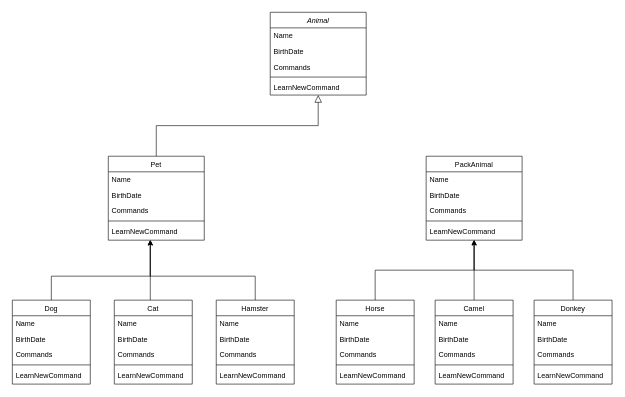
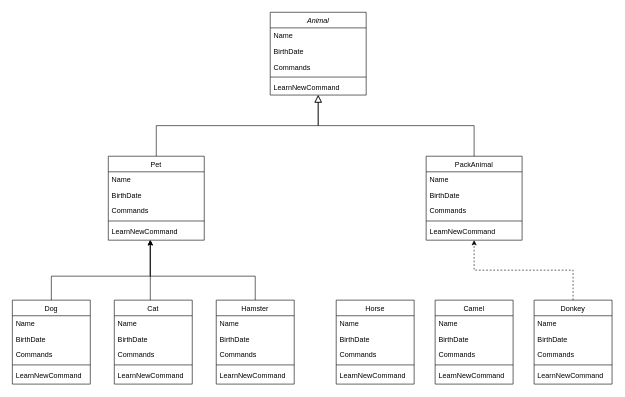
  <mxCell id="0" />
  <mxCell id="1" parent="0" />
  <mxCell id="2" value="Animal" style="swimlane;fontStyle=2;align=center;verticalAlign=top;childLayout=stackLayout;horizontal=1;startSize=26;horizontalStack=0;resizeParent=1;resizeLast=0;collapsible=1;marginBottom=0;rounded=0;shadow=0;strokeWidth=1;" parent="1" vertex="1"><mxGeometry x="450" y="20" width="160" height="138" as="geometry"><mxRectangle x="230" y="140" width="160" height="26" as="alternateBounds" /></mxGeometry></mxCell>
  <mxCell id="3" value="Name" style="text;align=left;verticalAlign=top;spacingLeft=4;spacingRight=4;overflow=hidden;rotatable=0;points=[[0,0.5],[1,0.5]];portConstraint=eastwest;" parent="2" vertex="1"><mxGeometry y="26" width="160" height="26" as="geometry" /></mxCell>
  <mxCell id="4" value="BirthDate" style="text;align=left;verticalAlign=top;spacingLeft=4;spacingRight=4;overflow=hidden;rotatable=0;points=[[0,0.5],[1,0.5]];portConstraint=eastwest;rounded=0;shadow=0;html=0;" parent="2" vertex="1"><mxGeometry y="52" width="160" height="26" as="geometry" /></mxCell>
  <mxCell id="5" value="Commands" style="text;align=left;verticalAlign=top;spacingLeft=4;spacingRight=4;overflow=hidden;rotatable=0;points=[[0,0.5],[1,0.5]];portConstraint=eastwest;rounded=0;shadow=0;html=0;" parent="2" vertex="1"><mxGeometry y="78" width="160" height="26" as="geometry" /></mxCell>
  <mxCell id="6" value="" style="line;html=1;strokeWidth=1;align=left;verticalAlign=middle;spacingTop=-1;spacingLeft=3;spacingRight=3;rotatable=0;labelPosition=right;points=[];portConstraint=eastwest;" parent="2" vertex="1"><mxGeometry y="104" width="160" height="8" as="geometry" /></mxCell>
  <mxCell id="7" value="LearnNewCommand" style="text;align=left;verticalAlign=top;spacingLeft=4;spacingRight=4;overflow=hidden;rotatable=0;points=[[0,0.5],[1,0.5]];portConstraint=eastwest;" parent="2" vertex="1"><mxGeometry y="112" width="160" height="26" as="geometry" /></mxCell>
  <mxCell id="8" value="Pet" style="swimlane;fontStyle=0;align=center;verticalAlign=top;childLayout=stackLayout;horizontal=1;startSize=26;horizontalStack=0;resizeParent=1;resizeLast=0;collapsible=1;marginBottom=0;rounded=0;shadow=0;strokeWidth=1;" parent="1" vertex="1"><mxGeometry x="180" y="260" width="160" height="140" as="geometry"><mxRectangle x="130" y="380" width="160" height="26" as="alternateBounds" /></mxGeometry></mxCell>
  <mxCell id="9" value="Name" style="text;align=left;verticalAlign=top;spacingLeft=4;spacingRight=4;overflow=hidden;rotatable=0;points=[[0,0.5],[1,0.5]];portConstraint=eastwest;" parent="8" vertex="1"><mxGeometry y="26" width="160" height="26" as="geometry" /></mxCell>
  <mxCell id="10" value="BirthDate" style="text;align=left;verticalAlign=top;spacingLeft=4;spacingRight=4;overflow=hidden;rotatable=0;points=[[0,0.5],[1,0.5]];portConstraint=eastwest;rounded=0;shadow=0;html=0;" parent="8" vertex="1"><mxGeometry y="52" width="160" height="26" as="geometry" /></mxCell>
  <mxCell id="11" value="Commands" style="text;align=left;verticalAlign=top;spacingLeft=4;spacingRight=4;overflow=hidden;rotatable=0;points=[[0,0.5],[1,0.5]];portConstraint=eastwest;rounded=0;shadow=0;html=0;" vertex="1" parent="8"><mxGeometry y="78" width="160" height="26" as="geometry" /></mxCell>
  <mxCell id="12" value="" style="line;html=1;strokeWidth=1;align=left;verticalAlign=middle;spacingTop=-1;spacingLeft=3;spacingRight=3;rotatable=0;labelPosition=right;points=[];portConstraint=eastwest;" parent="8" vertex="1"><mxGeometry y="104" width="160" height="8" as="geometry" /></mxCell>
  <mxCell id="13" value="LearnNewCommand" style="text;align=left;verticalAlign=top;spacingLeft=4;spacingRight=4;overflow=hidden;rotatable=0;points=[[0,0.5],[1,0.5]];portConstraint=eastwest;" vertex="1" parent="8"><mxGeometry y="112" width="160" height="26" as="geometry" /></mxCell>
  <mxCell id="14" value="" style="endArrow=block;endSize=10;endFill=0;shadow=0;strokeWidth=1;rounded=0;edgeStyle=elbowEdgeStyle;elbow=vertical;" parent="1" source="8" target="2" edge="1"><mxGeometry width="160" relative="1" as="geometry"><mxPoint x="370" y="103" as="sourcePoint" /><mxPoint x="370" y="103" as="targetPoint" /></mxGeometry></mxCell>
  <mxCell id="15" value="PackAnimal" style="swimlane;fontStyle=0;align=center;verticalAlign=top;childLayout=stackLayout;horizontal=1;startSize=26;horizontalStack=0;resizeParent=1;resizeLast=0;collapsible=1;marginBottom=0;rounded=0;shadow=0;strokeWidth=1;" parent="1" vertex="1"><mxGeometry x="710" y="260" width="160" height="140" as="geometry"><mxRectangle x="340" y="380" width="170" height="26" as="alternateBounds" /></mxGeometry></mxCell>
  <mxCell id="16" value="Name" style="text;align=left;verticalAlign=top;spacingLeft=4;spacingRight=4;overflow=hidden;rotatable=0;points=[[0,0.5],[1,0.5]];portConstraint=eastwest;" vertex="1" parent="15"><mxGeometry y="26" width="160" height="26" as="geometry" /></mxCell>
  <mxCell id="17" value="BirthDate" style="text;align=left;verticalAlign=top;spacingLeft=4;spacingRight=4;overflow=hidden;rotatable=0;points=[[0,0.5],[1,0.5]];portConstraint=eastwest;rounded=0;shadow=0;html=0;" vertex="1" parent="15"><mxGeometry y="52" width="160" height="26" as="geometry" /></mxCell>
  <mxCell id="18" value="Commands" style="text;align=left;verticalAlign=top;spacingLeft=4;spacingRight=4;overflow=hidden;rotatable=0;points=[[0,0.5],[1,0.5]];portConstraint=eastwest;rounded=0;shadow=0;html=0;" vertex="1" parent="15"><mxGeometry y="78" width="160" height="26" as="geometry" /></mxCell>
  <mxCell id="19" value="" style="line;html=1;strokeWidth=1;align=left;verticalAlign=middle;spacingTop=-1;spacingLeft=3;spacingRight=3;rotatable=0;labelPosition=right;points=[];portConstraint=eastwest;" parent="15" vertex="1"><mxGeometry y="104" width="160" height="8" as="geometry" /></mxCell>
  <mxCell id="20" value="LearnNewCommand" style="text;align=left;verticalAlign=top;spacingLeft=4;spacingRight=4;overflow=hidden;rotatable=0;points=[[0,0.5],[1,0.5]];portConstraint=eastwest;" vertex="1" parent="15"><mxGeometry y="112" width="160" height="26" as="geometry" /></mxCell>
+ <mxCell id="21" value="" style="endArrow=block;endSize=10;endFill=0;shadow=0;strokeWidth=1;rounded=0;edgeStyle=elbowEdgeStyle;elbow=vertical;" parent="1" source="15" target="2" edge="1"><mxGeometry width="160" relative="1" as="geometry"><mxPoint x="380" y="273" as="sourcePoint" /><mxPoint x="480" y="171" as="targetPoint" /></mxGeometry></mxCell>
  <mxCell id="22" style="edgeStyle=orthogonalEdgeStyle;rounded=0;orthogonalLoop=1;jettySize=auto;html=1;" edge="1" parent="1" source="23"><mxGeometry relative="1" as="geometry"><mxPoint x="250" y="400" as="targetPoint" /><Array as="points"><mxPoint x="85" y="460" /><mxPoint x="250" y="460" /></Array></mxGeometry></mxCell>
  <mxCell id="23" value="Dog" style="swimlane;fontStyle=0;align=center;verticalAlign=top;childLayout=stackLayout;horizontal=1;startSize=26;horizontalStack=0;resizeParent=1;resizeLast=0;collapsible=1;marginBottom=0;rounded=0;shadow=0;strokeWidth=1;" vertex="1" parent="1"><mxGeometry x="20" y="500" width="130" height="140" as="geometry"><mxRectangle x="130" y="380" width="160" height="26" as="alternateBounds" /></mxGeometry></mxCell>
  <mxCell id="24" value="Name" style="text;align=left;verticalAlign=top;spacingLeft=4;spacingRight=4;overflow=hidden;rotatable=0;points=[[0,0.5],[1,0.5]];portConstraint=eastwest;" vertex="1" parent="23"><mxGeometry y="26" width="130" height="26" as="geometry" /></mxCell>
  <mxCell id="25" value="BirthDate" style="text;align=left;verticalAlign=top;spacingLeft=4;spacingRight=4;overflow=hidden;rotatable=0;points=[[0,0.5],[1,0.5]];portConstraint=eastwest;rounded=0;shadow=0;html=0;" vertex="1" parent="23"><mxGeometry y="52" width="130" height="26" as="geometry" /></mxCell>
  <mxCell id="26" value="Commands" style="text;align=left;verticalAlign=top;spacingLeft=4;spacingRight=4;overflow=hidden;rotatable=0;points=[[0,0.5],[1,0.5]];portConstraint=eastwest;rounded=0;shadow=0;html=0;" vertex="1" parent="23"><mxGeometry y="78" width="130" height="26" as="geometry" /></mxCell>
  <mxCell id="27" value="" style="line;html=1;strokeWidth=1;align=left;verticalAlign=middle;spacingTop=-1;spacingLeft=3;spacingRight=3;rotatable=0;labelPosition=right;points=[];portConstraint=eastwest;" vertex="1" parent="23"><mxGeometry y="104" width="130" height="8" as="geometry" /></mxCell>
  <mxCell id="28" value="LearnNewCommand" style="text;align=left;verticalAlign=top;spacingLeft=4;spacingRight=4;overflow=hidden;rotatable=0;points=[[0,0.5],[1,0.5]];portConstraint=eastwest;" vertex="1" parent="23"><mxGeometry y="112" width="130" height="26" as="geometry" /></mxCell>
  <mxCell id="29" style="edgeStyle=orthogonalEdgeStyle;rounded=0;orthogonalLoop=1;jettySize=auto;html=1;" edge="1" parent="1" source="30"><mxGeometry relative="1" as="geometry"><mxPoint x="250" y="400" as="targetPoint" /><Array as="points"><mxPoint x="425" y="460" /><mxPoint x="250" y="460" /></Array></mxGeometry></mxCell>
  <mxCell id="30" value="Hamster" style="swimlane;fontStyle=0;align=center;verticalAlign=top;childLayout=stackLayout;horizontal=1;startSize=26;horizontalStack=0;resizeParent=1;resizeLast=0;collapsible=1;marginBottom=0;rounded=0;shadow=0;strokeWidth=1;" vertex="1" parent="1"><mxGeometry x="360" y="500" width="130" height="140" as="geometry"><mxRectangle x="130" y="380" width="160" height="26" as="alternateBounds" /></mxGeometry></mxCell>
  <mxCell id="31" value="Name" style="text;align=left;verticalAlign=top;spacingLeft=4;spacingRight=4;overflow=hidden;rotatable=0;points=[[0,0.5],[1,0.5]];portConstraint=eastwest;" vertex="1" parent="30"><mxGeometry y="26" width="130" height="26" as="geometry" /></mxCell>
  <mxCell id="32" value="BirthDate" style="text;align=left;verticalAlign=top;spacingLeft=4;spacingRight=4;overflow=hidden;rotatable=0;points=[[0,0.5],[1,0.5]];portConstraint=eastwest;rounded=0;shadow=0;html=0;" vertex="1" parent="30"><mxGeometry y="52" width="130" height="26" as="geometry" /></mxCell>
  <mxCell id="33" value="Commands" style="text;align=left;verticalAlign=top;spacingLeft=4;spacingRight=4;overflow=hidden;rotatable=0;points=[[0,0.5],[1,0.5]];portConstraint=eastwest;rounded=0;shadow=0;html=0;" vertex="1" parent="30"><mxGeometry y="78" width="130" height="26" as="geometry" /></mxCell>
  <mxCell id="34" value="" style="line;html=1;strokeWidth=1;align=left;verticalAlign=middle;spacingTop=-1;spacingLeft=3;spacingRight=3;rotatable=0;labelPosition=right;points=[];portConstraint=eastwest;" vertex="1" parent="30"><mxGeometry y="104" width="130" height="8" as="geometry" /></mxCell>
  <mxCell id="35" value="LearnNewCommand" style="text;align=left;verticalAlign=top;spacingLeft=4;spacingRight=4;overflow=hidden;rotatable=0;points=[[0,0.5],[1,0.5]];portConstraint=eastwest;" vertex="1" parent="30"><mxGeometry y="112" width="130" height="26" as="geometry" /></mxCell>
  <mxCell id="36" value="" style="edgeStyle=orthogonalEdgeStyle;rounded=0;orthogonalLoop=1;jettySize=auto;html=1;" edge="1" parent="1" source="37"><mxGeometry relative="1" as="geometry"><mxPoint x="250" y="400" as="targetPoint" /><Array as="points"><mxPoint x="250" y="420" /><mxPoint x="250" y="420" /></Array></mxGeometry></mxCell>
  <mxCell id="37" value="Cat" style="swimlane;fontStyle=0;align=center;verticalAlign=top;childLayout=stackLayout;horizontal=1;startSize=26;horizontalStack=0;resizeParent=1;resizeLast=0;collapsible=1;marginBottom=0;rounded=0;shadow=0;strokeWidth=1;" vertex="1" parent="1"><mxGeometry x="190" y="500" width="130" height="140" as="geometry"><mxRectangle x="130" y="380" width="160" height="26" as="alternateBounds" /></mxGeometry></mxCell>
  <mxCell id="38" value="Name" style="text;align=left;verticalAlign=top;spacingLeft=4;spacingRight=4;overflow=hidden;rotatable=0;points=[[0,0.5],[1,0.5]];portConstraint=eastwest;" vertex="1" parent="37"><mxGeometry y="26" width="130" height="26" as="geometry" /></mxCell>
  <mxCell id="39" value="BirthDate" style="text;align=left;verticalAlign=top;spacingLeft=4;spacingRight=4;overflow=hidden;rotatable=0;points=[[0,0.5],[1,0.5]];portConstraint=eastwest;rounded=0;shadow=0;html=0;" vertex="1" parent="37"><mxGeometry y="52" width="130" height="26" as="geometry" /></mxCell>
  <mxCell id="40" value="Commands" style="text;align=left;verticalAlign=top;spacingLeft=4;spacingRight=4;overflow=hidden;rotatable=0;points=[[0,0.5],[1,0.5]];portConstraint=eastwest;rounded=0;shadow=0;html=0;" vertex="1" parent="37"><mxGeometry y="78" width="130" height="26" as="geometry" /></mxCell>
  <mxCell id="41" value="" style="line;html=1;strokeWidth=1;align=left;verticalAlign=middle;spacingTop=-1;spacingLeft=3;spacingRight=3;rotatable=0;labelPosition=right;points=[];portConstraint=eastwest;" vertex="1" parent="37"><mxGeometry y="104" width="130" height="8" as="geometry" /></mxCell>
  <mxCell id="42" value="LearnNewCommand" style="text;align=left;verticalAlign=top;spacingLeft=4;spacingRight=4;overflow=hidden;rotatable=0;points=[[0,0.5],[1,0.5]];portConstraint=eastwest;" vertex="1" parent="37"><mxGeometry y="112" width="130" height="26" as="geometry" /></mxCell>
- <mxCell id="43" style="edgeStyle=orthogonalEdgeStyle;rounded=0;orthogonalLoop=1;jettySize=auto;html=1;entryX=0.5;entryY=1;entryDx=0;entryDy=0;" edge="1" parent="1" source="44" target="15"><mxGeometry relative="1" as="geometry"><Array as="points"><mxPoint x="955" y="450" /><mxPoint x="790" y="450" /></Array></mxGeometry></mxCell>
+ <mxCell id="43" style="edgeStyle=orthogonalEdgeStyle;rounded=0;orthogonalLoop=1;jettySize=auto;html=1;entryX=0.5;entryY=1;entryDx=0;entryDy=0;dashed=1;" edge="1" parent="1" source="44" target="15"><mxGeometry relative="1" as="geometry"><Array as="points"><mxPoint x="955" y="450" /><mxPoint x="790" y="450" /></Array></mxGeometry></mxCell>
  <mxCell id="44" value="Donkey" style="swimlane;fontStyle=0;align=center;verticalAlign=top;childLayout=stackLayout;horizontal=1;startSize=26;horizontalStack=0;resizeParent=1;resizeLast=0;collapsible=1;marginBottom=0;rounded=0;shadow=0;strokeWidth=1;" vertex="1" parent="1"><mxGeometry x="890" y="500" width="130" height="140" as="geometry"><mxRectangle x="130" y="380" width="160" height="26" as="alternateBounds" /></mxGeometry></mxCell>
  <mxCell id="45" value="Name" style="text;align=left;verticalAlign=top;spacingLeft=4;spacingRight=4;overflow=hidden;rotatable=0;points=[[0,0.5],[1,0.5]];portConstraint=eastwest;" vertex="1" parent="44"><mxGeometry y="26" width="130" height="26" as="geometry" /></mxCell>
  <mxCell id="46" value="BirthDate" style="text;align=left;verticalAlign=top;spacingLeft=4;spacingRight=4;overflow=hidden;rotatable=0;points=[[0,0.5],[1,0.5]];portConstraint=eastwest;rounded=0;shadow=0;html=0;" vertex="1" parent="44"><mxGeometry y="52" width="130" height="26" as="geometry" /></mxCell>
  <mxCell id="47" value="Commands" style="text;align=left;verticalAlign=top;spacingLeft=4;spacingRight=4;overflow=hidden;rotatable=0;points=[[0,0.5],[1,0.5]];portConstraint=eastwest;rounded=0;shadow=0;html=0;" vertex="1" parent="44"><mxGeometry y="78" width="130" height="26" as="geometry" /></mxCell>
  <mxCell id="48" value="" style="line;html=1;strokeWidth=1;align=left;verticalAlign=middle;spacingTop=-1;spacingLeft=3;spacingRight=3;rotatable=0;labelPosition=right;points=[];portConstraint=eastwest;" vertex="1" parent="44"><mxGeometry y="104" width="130" height="8" as="geometry" /></mxCell>
  <mxCell id="49" value="LearnNewCommand" style="text;align=left;verticalAlign=top;spacingLeft=4;spacingRight=4;overflow=hidden;rotatable=0;points=[[0,0.5],[1,0.5]];portConstraint=eastwest;" vertex="1" parent="44"><mxGeometry y="112" width="130" height="26" as="geometry" /></mxCell>
- <mxCell id="50" style="edgeStyle=orthogonalEdgeStyle;rounded=0;orthogonalLoop=1;jettySize=auto;html=1;entryX=0.5;entryY=1;entryDx=0;entryDy=0;" edge="1" parent="1" source="51" target="15"><mxGeometry relative="1" as="geometry" /></mxCell>
  <mxCell id="51" value="Camel" style="swimlane;fontStyle=0;align=center;verticalAlign=top;childLayout=stackLayout;horizontal=1;startSize=26;horizontalStack=0;resizeParent=1;resizeLast=0;collapsible=1;marginBottom=0;rounded=0;shadow=0;strokeWidth=1;" vertex="1" parent="1"><mxGeometry x="725" y="500" width="130" height="140" as="geometry"><mxRectangle x="130" y="380" width="160" height="26" as="alternateBounds" /></mxGeometry></mxCell>
  <mxCell id="52" value="Name" style="text;align=left;verticalAlign=top;spacingLeft=4;spacingRight=4;overflow=hidden;rotatable=0;points=[[0,0.5],[1,0.5]];portConstraint=eastwest;" vertex="1" parent="51"><mxGeometry y="26" width="130" height="26" as="geometry" /></mxCell>
  <mxCell id="53" value="BirthDate" style="text;align=left;verticalAlign=top;spacingLeft=4;spacingRight=4;overflow=hidden;rotatable=0;points=[[0,0.5],[1,0.5]];portConstraint=eastwest;rounded=0;shadow=0;html=0;" vertex="1" parent="51"><mxGeometry y="52" width="130" height="26" as="geometry" /></mxCell>
  <mxCell id="54" value="Commands" style="text;align=left;verticalAlign=top;spacingLeft=4;spacingRight=4;overflow=hidden;rotatable=0;points=[[0,0.5],[1,0.5]];portConstraint=eastwest;rounded=0;shadow=0;html=0;" vertex="1" parent="51"><mxGeometry y="78" width="130" height="26" as="geometry" /></mxCell>
  <mxCell id="55" value="" style="line;html=1;strokeWidth=1;align=left;verticalAlign=middle;spacingTop=-1;spacingLeft=3;spacingRight=3;rotatable=0;labelPosition=right;points=[];portConstraint=eastwest;" vertex="1" parent="51"><mxGeometry y="104" width="130" height="8" as="geometry" /></mxCell>
  <mxCell id="56" value="LearnNewCommand" style="text;align=left;verticalAlign=top;spacingLeft=4;spacingRight=4;overflow=hidden;rotatable=0;points=[[0,0.5],[1,0.5]];portConstraint=eastwest;" vertex="1" parent="51"><mxGeometry y="112" width="130" height="26" as="geometry" /></mxCell>
- <mxCell id="57" style="edgeStyle=orthogonalEdgeStyle;rounded=0;orthogonalLoop=1;jettySize=auto;html=1;entryX=0.5;entryY=1;entryDx=0;entryDy=0;" edge="1" parent="1" source="58" target="15"><mxGeometry relative="1" as="geometry"><Array as="points"><mxPoint x="625" y="450" /><mxPoint x="790" y="450" /></Array></mxGeometry></mxCell>
  <mxCell id="58" value="Horse" style="swimlane;fontStyle=0;align=center;verticalAlign=top;childLayout=stackLayout;horizontal=1;startSize=26;horizontalStack=0;resizeParent=1;resizeLast=0;collapsible=1;marginBottom=0;rounded=0;shadow=0;strokeWidth=1;" vertex="1" parent="1"><mxGeometry x="560" y="500" width="130" height="140" as="geometry"><mxRectangle x="130" y="380" width="160" height="26" as="alternateBounds" /></mxGeometry></mxCell>
  <mxCell id="59" value="Name" style="text;align=left;verticalAlign=top;spacingLeft=4;spacingRight=4;overflow=hidden;rotatable=0;points=[[0,0.5],[1,0.5]];portConstraint=eastwest;" vertex="1" parent="58"><mxGeometry y="26" width="130" height="26" as="geometry" /></mxCell>
  <mxCell id="60" value="BirthDate" style="text;align=left;verticalAlign=top;spacingLeft=4;spacingRight=4;overflow=hidden;rotatable=0;points=[[0,0.5],[1,0.5]];portConstraint=eastwest;rounded=0;shadow=0;html=0;" vertex="1" parent="58"><mxGeometry y="52" width="130" height="26" as="geometry" /></mxCell>
  <mxCell id="61" value="Commands" style="text;align=left;verticalAlign=top;spacingLeft=4;spacingRight=4;overflow=hidden;rotatable=0;points=[[0,0.5],[1,0.5]];portConstraint=eastwest;rounded=0;shadow=0;html=0;" vertex="1" parent="58"><mxGeometry y="78" width="130" height="26" as="geometry" /></mxCell>
  <mxCell id="62" value="" style="line;html=1;strokeWidth=1;align=left;verticalAlign=middle;spacingTop=-1;spacingLeft=3;spacingRight=3;rotatable=0;labelPosition=right;points=[];portConstraint=eastwest;" vertex="1" parent="58"><mxGeometry y="104" width="130" height="8" as="geometry" /></mxCell>
  <mxCell id="63" value="LearnNewCommand" style="text;align=left;verticalAlign=top;spacingLeft=4;spacingRight=4;overflow=hidden;rotatable=0;points=[[0,0.5],[1,0.5]];portConstraint=eastwest;" vertex="1" parent="58"><mxGeometry y="112" width="130" height="26" as="geometry" /></mxCell>
